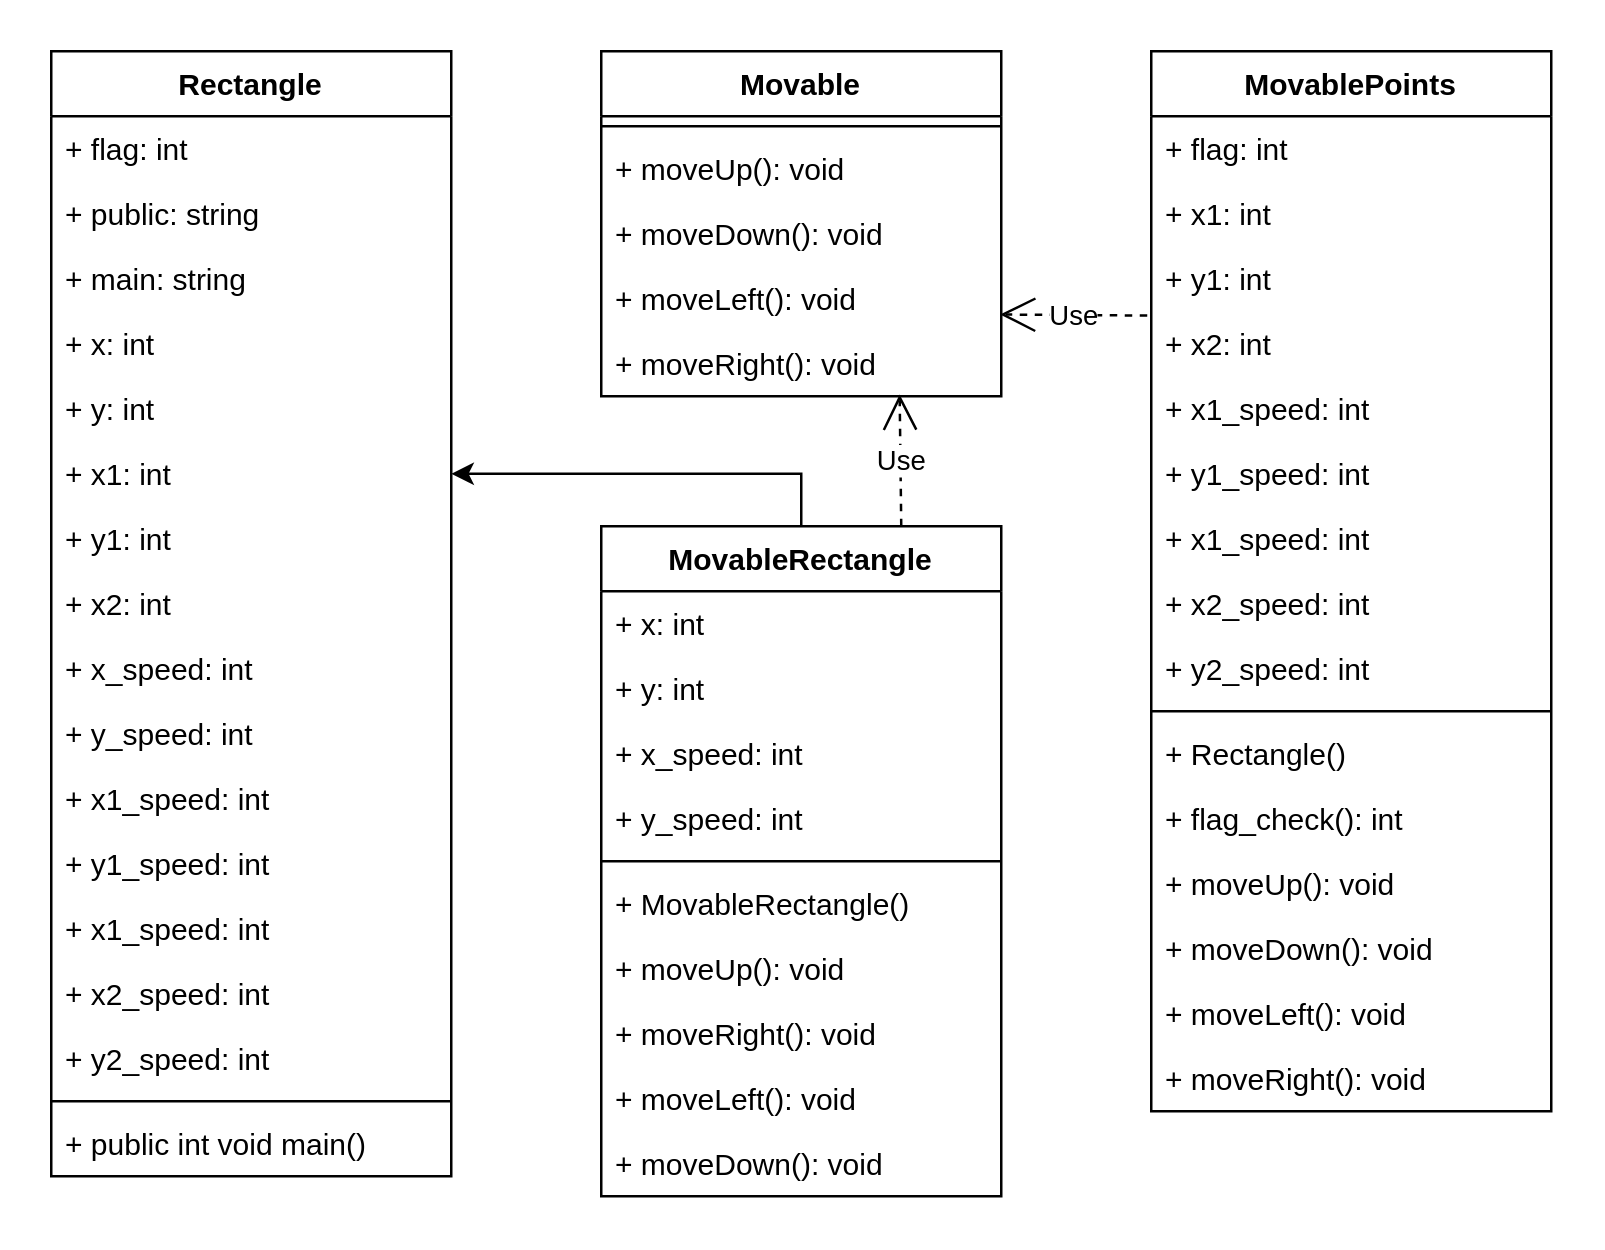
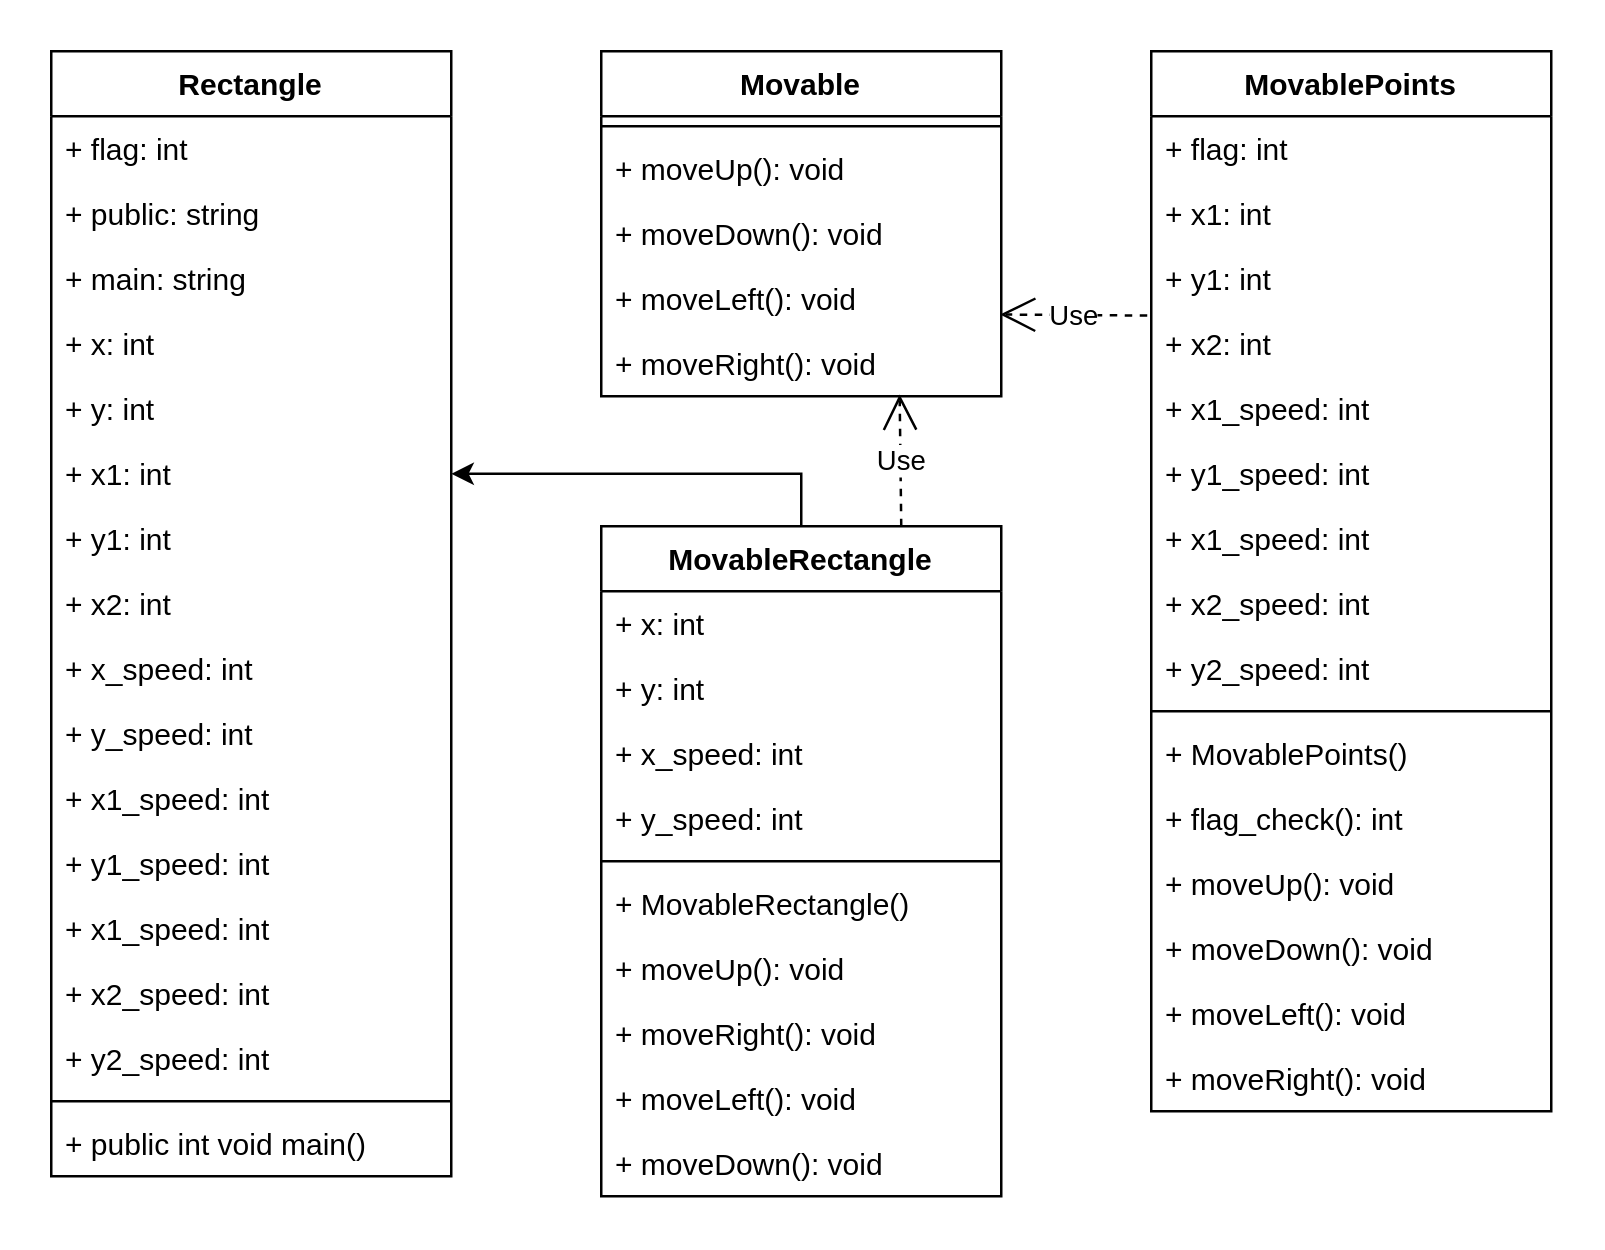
  <mxCell id="0" />
  <mxCell id="1" parent="0" />
  <mxCell id="2" value="MovablePoints" style="swimlane;fontStyle=1;align=center;verticalAlign=top;childLayout=stackLayout;horizontal=1;startSize=26;horizontalStack=0;resizeParent=1;resizeParentMax=0;resizeLast=0;collapsible=1;marginBottom=0;" vertex="1" parent="1"><mxGeometry x="460" y="20" width="160" height="424" as="geometry" /></mxCell>
  <mxCell id="3" value="+ flag: int" style="text;strokeColor=none;fillColor=none;align=left;verticalAlign=top;spacingLeft=4;spacingRight=4;overflow=hidden;rotatable=0;points=[[0,0.5],[1,0.5]];portConstraint=eastwest;" vertex="1" parent="2"><mxGeometry y="26" width="160" height="26" as="geometry" /></mxCell>
  <mxCell id="4" value="+ x1: int" style="text;strokeColor=none;fillColor=none;align=left;verticalAlign=top;spacingLeft=4;spacingRight=4;overflow=hidden;rotatable=0;points=[[0,0.5],[1,0.5]];portConstraint=eastwest;" vertex="1" parent="2"><mxGeometry y="52" width="160" height="26" as="geometry" /></mxCell>
  <mxCell id="5" value="+ y1: int" style="text;strokeColor=none;fillColor=none;align=left;verticalAlign=top;spacingLeft=4;spacingRight=4;overflow=hidden;rotatable=0;points=[[0,0.5],[1,0.5]];portConstraint=eastwest;" vertex="1" parent="2"><mxGeometry y="78" width="160" height="26" as="geometry" /></mxCell>
  <mxCell id="6" value="+ x2: int" style="text;strokeColor=none;fillColor=none;align=left;verticalAlign=top;spacingLeft=4;spacingRight=4;overflow=hidden;rotatable=0;points=[[0,0.5],[1,0.5]];portConstraint=eastwest;" vertex="1" parent="2"><mxGeometry y="104" width="160" height="26" as="geometry" /></mxCell>
  <mxCell id="7" value="+ x1_speed: int" style="text;strokeColor=none;fillColor=none;align=left;verticalAlign=top;spacingLeft=4;spacingRight=4;overflow=hidden;rotatable=0;points=[[0,0.5],[1,0.5]];portConstraint=eastwest;" vertex="1" parent="2"><mxGeometry y="130" width="160" height="26" as="geometry" /></mxCell>
  <mxCell id="8" value="+ y1_speed: int" style="text;strokeColor=none;fillColor=none;align=left;verticalAlign=top;spacingLeft=4;spacingRight=4;overflow=hidden;rotatable=0;points=[[0,0.5],[1,0.5]];portConstraint=eastwest;" vertex="1" parent="2"><mxGeometry y="156" width="160" height="26" as="geometry" /></mxCell>
  <mxCell id="9" value="+ x1_speed: int" style="text;strokeColor=none;fillColor=none;align=left;verticalAlign=top;spacingLeft=4;spacingRight=4;overflow=hidden;rotatable=0;points=[[0,0.5],[1,0.5]];portConstraint=eastwest;" vertex="1" parent="2"><mxGeometry y="182" width="160" height="26" as="geometry" /></mxCell>
  <mxCell id="10" value="+ x2_speed: int" style="text;strokeColor=none;fillColor=none;align=left;verticalAlign=top;spacingLeft=4;spacingRight=4;overflow=hidden;rotatable=0;points=[[0,0.5],[1,0.5]];portConstraint=eastwest;" vertex="1" parent="2"><mxGeometry y="208" width="160" height="26" as="geometry" /></mxCell>
  <mxCell id="11" value="+ y2_speed: int" style="text;strokeColor=none;fillColor=none;align=left;verticalAlign=top;spacingLeft=4;spacingRight=4;overflow=hidden;rotatable=0;points=[[0,0.5],[1,0.5]];portConstraint=eastwest;" vertex="1" parent="2"><mxGeometry y="234" width="160" height="26" as="geometry" /></mxCell>
  <mxCell id="12" value="" style="line;strokeWidth=1;fillColor=none;align=left;verticalAlign=middle;spacingTop=-1;spacingLeft=3;spacingRight=3;rotatable=0;labelPosition=right;points=[];portConstraint=eastwest;" vertex="1" parent="2"><mxGeometry y="260" width="160" height="8" as="geometry" /></mxCell>
- <mxCell id="13" value="+ Rectangle()" style="text;strokeColor=none;fillColor=none;align=left;verticalAlign=top;spacingLeft=4;spacingRight=4;overflow=hidden;rotatable=0;points=[[0,0.5],[1,0.5]];portConstraint=eastwest;" vertex="1" parent="2"><mxGeometry y="268" width="160" height="26" as="geometry" /></mxCell>
+ <mxCell id="13" value="+ MovablePoints()" style="text;strokeColor=none;fillColor=none;align=left;verticalAlign=top;spacingLeft=4;spacingRight=4;overflow=hidden;rotatable=0;points=[[0,0.5],[1,0.5]];portConstraint=eastwest;" vertex="1" parent="2"><mxGeometry y="268" width="160" height="26" as="geometry" /></mxCell>
  <mxCell id="14" value="+ flag_check(): int" style="text;strokeColor=none;fillColor=none;align=left;verticalAlign=top;spacingLeft=4;spacingRight=4;overflow=hidden;rotatable=0;points=[[0,0.5],[1,0.5]];portConstraint=eastwest;" vertex="1" parent="2"><mxGeometry y="294" width="160" height="26" as="geometry" /></mxCell>
  <mxCell id="15" value="+ moveUp(): void" style="text;strokeColor=none;fillColor=none;align=left;verticalAlign=top;spacingLeft=4;spacingRight=4;overflow=hidden;rotatable=0;points=[[0,0.5],[1,0.5]];portConstraint=eastwest;" vertex="1" parent="2"><mxGeometry y="320" width="160" height="26" as="geometry" /></mxCell>
  <mxCell id="16" value="+ moveDown(): void" style="text;strokeColor=none;fillColor=none;align=left;verticalAlign=top;spacingLeft=4;spacingRight=4;overflow=hidden;rotatable=0;points=[[0,0.5],[1,0.5]];portConstraint=eastwest;" vertex="1" parent="2"><mxGeometry y="346" width="160" height="26" as="geometry" /></mxCell>
  <mxCell id="17" value="+ moveLeft(): void" style="text;strokeColor=none;fillColor=none;align=left;verticalAlign=top;spacingLeft=4;spacingRight=4;overflow=hidden;rotatable=0;points=[[0,0.5],[1,0.5]];portConstraint=eastwest;" vertex="1" parent="2"><mxGeometry y="372" width="160" height="26" as="geometry" /></mxCell>
  <mxCell id="18" value="+ moveRight(): void" style="text;strokeColor=none;fillColor=none;align=left;verticalAlign=top;spacingLeft=4;spacingRight=4;overflow=hidden;rotatable=0;points=[[0,0.5],[1,0.5]];portConstraint=eastwest;" vertex="1" parent="2"><mxGeometry y="398" width="160" height="26" as="geometry" /></mxCell>
  <mxCell id="19" style="edgeStyle=orthogonalEdgeStyle;rounded=0;orthogonalLoop=1;jettySize=auto;html=1;exitX=0.5;exitY=0;exitDx=0;exitDy=0;entryX=1;entryY=0.5;entryDx=0;entryDy=0;" edge="1" parent="1" source="20" target="37"><mxGeometry relative="1" as="geometry" /></mxCell>
  <mxCell id="20" value="MovableRectangle" style="swimlane;fontStyle=1;align=center;verticalAlign=top;childLayout=stackLayout;horizontal=1;startSize=26;horizontalStack=0;resizeParent=1;resizeParentMax=0;resizeLast=0;collapsible=1;marginBottom=0;" vertex="1" parent="1"><mxGeometry x="240" y="210" width="160" height="268" as="geometry" /></mxCell>
  <mxCell id="21" value="+ x: int" style="text;strokeColor=none;fillColor=none;align=left;verticalAlign=top;spacingLeft=4;spacingRight=4;overflow=hidden;rotatable=0;points=[[0,0.5],[1,0.5]];portConstraint=eastwest;" vertex="1" parent="20"><mxGeometry y="26" width="160" height="26" as="geometry" /></mxCell>
  <mxCell id="22" value="+ y: int" style="text;strokeColor=none;fillColor=none;align=left;verticalAlign=top;spacingLeft=4;spacingRight=4;overflow=hidden;rotatable=0;points=[[0,0.5],[1,0.5]];portConstraint=eastwest;" vertex="1" parent="20"><mxGeometry y="52" width="160" height="26" as="geometry" /></mxCell>
  <mxCell id="23" value="+ x_speed: int" style="text;strokeColor=none;fillColor=none;align=left;verticalAlign=top;spacingLeft=4;spacingRight=4;overflow=hidden;rotatable=0;points=[[0,0.5],[1,0.5]];portConstraint=eastwest;" vertex="1" parent="20"><mxGeometry y="78" width="160" height="26" as="geometry" /></mxCell>
  <mxCell id="24" value="+ y_speed: int" style="text;strokeColor=none;fillColor=none;align=left;verticalAlign=top;spacingLeft=4;spacingRight=4;overflow=hidden;rotatable=0;points=[[0,0.5],[1,0.5]];portConstraint=eastwest;" vertex="1" parent="20"><mxGeometry y="104" width="160" height="26" as="geometry" /></mxCell>
  <mxCell id="25" value="" style="line;strokeWidth=1;fillColor=none;align=left;verticalAlign=middle;spacingTop=-1;spacingLeft=3;spacingRight=3;rotatable=0;labelPosition=right;points=[];portConstraint=eastwest;" vertex="1" parent="20"><mxGeometry y="130" width="160" height="8" as="geometry" /></mxCell>
  <mxCell id="26" value="+ MovableRectangle()" style="text;strokeColor=none;fillColor=none;align=left;verticalAlign=top;spacingLeft=4;spacingRight=4;overflow=hidden;rotatable=0;points=[[0,0.5],[1,0.5]];portConstraint=eastwest;" vertex="1" parent="20"><mxGeometry y="138" width="160" height="26" as="geometry" /></mxCell>
  <mxCell id="27" value="+ moveUp(): void" style="text;strokeColor=none;fillColor=none;align=left;verticalAlign=top;spacingLeft=4;spacingRight=4;overflow=hidden;rotatable=0;points=[[0,0.5],[1,0.5]];portConstraint=eastwest;" vertex="1" parent="20"><mxGeometry y="164" width="160" height="26" as="geometry" /></mxCell>
  <mxCell id="28" value="+ moveRight(): void" style="text;strokeColor=none;fillColor=none;align=left;verticalAlign=top;spacingLeft=4;spacingRight=4;overflow=hidden;rotatable=0;points=[[0,0.5],[1,0.5]];portConstraint=eastwest;" vertex="1" parent="20"><mxGeometry y="190" width="160" height="26" as="geometry" /></mxCell>
  <mxCell id="29" value="+ moveLeft(): void" style="text;strokeColor=none;fillColor=none;align=left;verticalAlign=top;spacingLeft=4;spacingRight=4;overflow=hidden;rotatable=0;points=[[0,0.5],[1,0.5]];portConstraint=eastwest;" vertex="1" parent="20"><mxGeometry y="216" width="160" height="26" as="geometry" /></mxCell>
  <mxCell id="30" value="+ moveDown(): void" style="text;strokeColor=none;fillColor=none;align=left;verticalAlign=top;spacingLeft=4;spacingRight=4;overflow=hidden;rotatable=0;points=[[0,0.5],[1,0.5]];portConstraint=eastwest;" vertex="1" parent="20"><mxGeometry y="242" width="160" height="26" as="geometry" /></mxCell>
  <mxCell id="31" value="Rectangle" style="swimlane;fontStyle=1;align=center;verticalAlign=top;childLayout=stackLayout;horizontal=1;startSize=26;horizontalStack=0;resizeParent=1;resizeParentMax=0;resizeLast=0;collapsible=1;marginBottom=0;" vertex="1" parent="1"><mxGeometry x="20" y="20" width="160" height="450" as="geometry" /></mxCell>
  <mxCell id="32" value="+ flag: int" style="text;strokeColor=none;fillColor=none;align=left;verticalAlign=top;spacingLeft=4;spacingRight=4;overflow=hidden;rotatable=0;points=[[0,0.5],[1,0.5]];portConstraint=eastwest;" vertex="1" parent="31"><mxGeometry y="26" width="160" height="26" as="geometry" /></mxCell>
  <mxCell id="33" value="+ public: string" style="text;strokeColor=none;fillColor=none;align=left;verticalAlign=top;spacingLeft=4;spacingRight=4;overflow=hidden;rotatable=0;points=[[0,0.5],[1,0.5]];portConstraint=eastwest;" vertex="1" parent="31"><mxGeometry y="52" width="160" height="26" as="geometry" /></mxCell>
  <mxCell id="34" value="+ main: string" style="text;strokeColor=none;fillColor=none;align=left;verticalAlign=top;spacingLeft=4;spacingRight=4;overflow=hidden;rotatable=0;points=[[0,0.5],[1,0.5]];portConstraint=eastwest;" vertex="1" parent="31"><mxGeometry y="78" width="160" height="26" as="geometry" /></mxCell>
  <mxCell id="35" value="+ x: int" style="text;strokeColor=none;fillColor=none;align=left;verticalAlign=top;spacingLeft=4;spacingRight=4;overflow=hidden;rotatable=0;points=[[0,0.5],[1,0.5]];portConstraint=eastwest;" vertex="1" parent="31"><mxGeometry y="104" width="160" height="26" as="geometry" /></mxCell>
  <mxCell id="36" value="+ y: int" style="text;strokeColor=none;fillColor=none;align=left;verticalAlign=top;spacingLeft=4;spacingRight=4;overflow=hidden;rotatable=0;points=[[0,0.5],[1,0.5]];portConstraint=eastwest;" vertex="1" parent="31"><mxGeometry y="130" width="160" height="26" as="geometry" /></mxCell>
  <mxCell id="37" value="+ x1: int" style="text;strokeColor=none;fillColor=none;align=left;verticalAlign=top;spacingLeft=4;spacingRight=4;overflow=hidden;rotatable=0;points=[[0,0.5],[1,0.5]];portConstraint=eastwest;" vertex="1" parent="31"><mxGeometry y="156" width="160" height="26" as="geometry" /></mxCell>
  <mxCell id="38" value="+ y1: int" style="text;strokeColor=none;fillColor=none;align=left;verticalAlign=top;spacingLeft=4;spacingRight=4;overflow=hidden;rotatable=0;points=[[0,0.5],[1,0.5]];portConstraint=eastwest;" vertex="1" parent="31"><mxGeometry y="182" width="160" height="26" as="geometry" /></mxCell>
  <mxCell id="39" value="+ x2: int" style="text;strokeColor=none;fillColor=none;align=left;verticalAlign=top;spacingLeft=4;spacingRight=4;overflow=hidden;rotatable=0;points=[[0,0.5],[1,0.5]];portConstraint=eastwest;" vertex="1" parent="31"><mxGeometry y="208" width="160" height="26" as="geometry" /></mxCell>
  <mxCell id="40" value="+ x_speed: int" style="text;strokeColor=none;fillColor=none;align=left;verticalAlign=top;spacingLeft=4;spacingRight=4;overflow=hidden;rotatable=0;points=[[0,0.5],[1,0.5]];portConstraint=eastwest;" vertex="1" parent="31"><mxGeometry y="234" width="160" height="26" as="geometry" /></mxCell>
  <mxCell id="41" value="+ y_speed: int" style="text;strokeColor=none;fillColor=none;align=left;verticalAlign=top;spacingLeft=4;spacingRight=4;overflow=hidden;rotatable=0;points=[[0,0.5],[1,0.5]];portConstraint=eastwest;" vertex="1" parent="31"><mxGeometry y="260" width="160" height="26" as="geometry" /></mxCell>
  <mxCell id="42" value="+ x1_speed: int" style="text;strokeColor=none;fillColor=none;align=left;verticalAlign=top;spacingLeft=4;spacingRight=4;overflow=hidden;rotatable=0;points=[[0,0.5],[1,0.5]];portConstraint=eastwest;" vertex="1" parent="31"><mxGeometry y="286" width="160" height="26" as="geometry" /></mxCell>
  <mxCell id="43" value="+ y1_speed: int" style="text;strokeColor=none;fillColor=none;align=left;verticalAlign=top;spacingLeft=4;spacingRight=4;overflow=hidden;rotatable=0;points=[[0,0.5],[1,0.5]];portConstraint=eastwest;" vertex="1" parent="31"><mxGeometry y="312" width="160" height="26" as="geometry" /></mxCell>
  <mxCell id="44" value="+ x1_speed: int" style="text;strokeColor=none;fillColor=none;align=left;verticalAlign=top;spacingLeft=4;spacingRight=4;overflow=hidden;rotatable=0;points=[[0,0.5],[1,0.5]];portConstraint=eastwest;" vertex="1" parent="31"><mxGeometry y="338" width="160" height="26" as="geometry" /></mxCell>
  <mxCell id="45" value="+ x2_speed: int" style="text;strokeColor=none;fillColor=none;align=left;verticalAlign=top;spacingLeft=4;spacingRight=4;overflow=hidden;rotatable=0;points=[[0,0.5],[1,0.5]];portConstraint=eastwest;" vertex="1" parent="31"><mxGeometry y="364" width="160" height="26" as="geometry" /></mxCell>
  <mxCell id="46" value="+ y2_speed: int" style="text;strokeColor=none;fillColor=none;align=left;verticalAlign=top;spacingLeft=4;spacingRight=4;overflow=hidden;rotatable=0;points=[[0,0.5],[1,0.5]];portConstraint=eastwest;" vertex="1" parent="31"><mxGeometry y="390" width="160" height="26" as="geometry" /></mxCell>
  <mxCell id="47" value="" style="line;strokeWidth=1;fillColor=none;align=left;verticalAlign=middle;spacingTop=-1;spacingLeft=3;spacingRight=3;rotatable=0;labelPosition=right;points=[];portConstraint=eastwest;" vertex="1" parent="31"><mxGeometry y="416" width="160" height="8" as="geometry" /></mxCell>
  <mxCell id="48" value="+ public int void main()" style="text;strokeColor=none;fillColor=none;align=left;verticalAlign=top;spacingLeft=4;spacingRight=4;overflow=hidden;rotatable=0;points=[[0,0.5],[1,0.5]];portConstraint=eastwest;" vertex="1" parent="31"><mxGeometry y="424" width="160" height="26" as="geometry" /></mxCell>
  <mxCell id="49" value="Movable" style="swimlane;fontStyle=1;align=center;verticalAlign=top;childLayout=stackLayout;horizontal=1;startSize=26;horizontalStack=0;resizeParent=1;resizeParentMax=0;resizeLast=0;collapsible=1;marginBottom=0;" vertex="1" parent="1"><mxGeometry x="240" y="20" width="160" height="138" as="geometry" /></mxCell>
  <mxCell id="50" value="" style="line;strokeWidth=1;fillColor=none;align=left;verticalAlign=middle;spacingTop=-1;spacingLeft=3;spacingRight=3;rotatable=0;labelPosition=right;points=[];portConstraint=eastwest;" vertex="1" parent="49"><mxGeometry y="26" width="160" height="8" as="geometry" /></mxCell>
  <mxCell id="51" value="+ moveUp(): void" style="text;strokeColor=none;fillColor=none;align=left;verticalAlign=top;spacingLeft=4;spacingRight=4;overflow=hidden;rotatable=0;points=[[0,0.5],[1,0.5]];portConstraint=eastwest;" vertex="1" parent="49"><mxGeometry y="34" width="160" height="26" as="geometry" /></mxCell>
  <mxCell id="52" value="+ moveDown(): void" style="text;strokeColor=none;fillColor=none;align=left;verticalAlign=top;spacingLeft=4;spacingRight=4;overflow=hidden;rotatable=0;points=[[0,0.5],[1,0.5]];portConstraint=eastwest;" vertex="1" parent="49"><mxGeometry y="60" width="160" height="26" as="geometry" /></mxCell>
  <mxCell id="53" value="+ moveLeft(): void" style="text;strokeColor=none;fillColor=none;align=left;verticalAlign=top;spacingLeft=4;spacingRight=4;overflow=hidden;rotatable=0;points=[[0,0.5],[1,0.5]];portConstraint=eastwest;" vertex="1" parent="49"><mxGeometry y="86" width="160" height="26" as="geometry" /></mxCell>
  <mxCell id="54" value="+ moveRight(): void" style="text;strokeColor=none;fillColor=none;align=left;verticalAlign=top;spacingLeft=4;spacingRight=4;overflow=hidden;rotatable=0;points=[[0,0.5],[1,0.5]];portConstraint=eastwest;" vertex="1" parent="49"><mxGeometry y="112" width="160" height="26" as="geometry" /></mxCell>
  <mxCell id="55" value="Use" style="endArrow=open;endSize=12;dashed=1;html=1;entryX=0.746;entryY=0.974;entryDx=0;entryDy=0;entryPerimeter=0;exitX=0.75;exitY=0;exitDx=0;exitDy=0;" edge="1" parent="1" source="20" target="54"><mxGeometry width="160" relative="1" as="geometry"><mxPoint x="240" y="110" as="sourcePoint" /><mxPoint x="400" y="110" as="targetPoint" /></mxGeometry></mxCell>
  <mxCell id="56" value="Use" style="endArrow=open;endSize=12;dashed=1;html=1;entryX=0.997;entryY=0.742;entryDx=0;entryDy=0;entryPerimeter=0;exitX=-0.01;exitY=0.067;exitDx=0;exitDy=0;exitPerimeter=0;" edge="1" parent="1" source="6" target="53"><mxGeometry width="160" relative="1" as="geometry"><mxPoint x="260" y="190" as="sourcePoint" /><mxPoint x="420" y="190" as="targetPoint" /></mxGeometry></mxCell>
